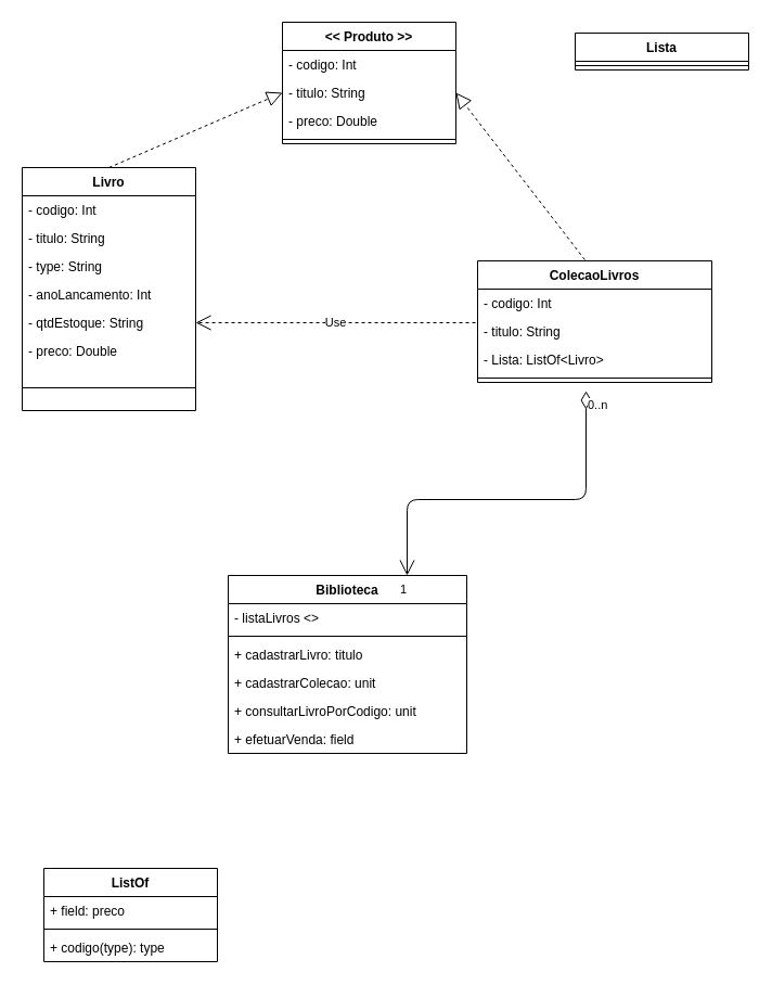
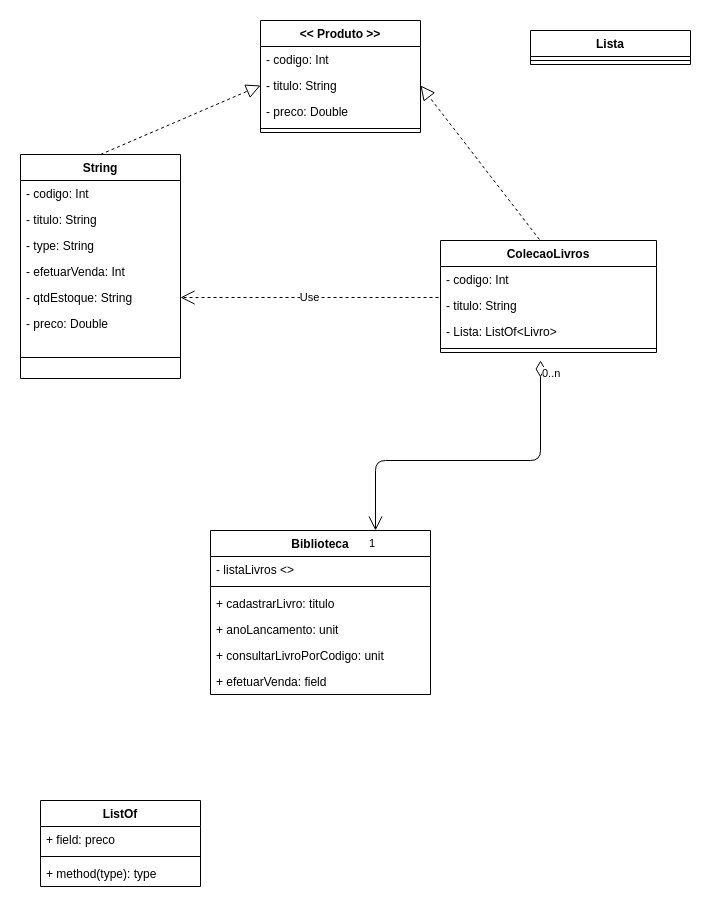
  <mxCell id="0" />
  <mxCell id="1" parent="0" />
  <mxCell id="2" value="Use" style="endArrow=open;endSize=12;dashed=1;html=1;exitX=-0.009;exitY=0.192;exitDx=0;exitDy=0;exitPerimeter=0;entryX=1;entryY=0.5;entryDx=0;entryDy=0;" edge="1" parent="1" source="36" target="17"><mxGeometry width="160" relative="1" as="geometry"><mxPoint x="510" y="403" as="sourcePoint" /><mxPoint x="350" y="426.99" as="targetPoint" /></mxGeometry></mxCell>
  <mxCell id="3" value="" style="endArrow=block;dashed=1;endFill=0;endSize=12;html=1;exitX=0.5;exitY=0;exitDx=0;exitDy=0;entryX=0;entryY=0.5;entryDx=0;entryDy=0;" edge="1" parent="1" source="12" target="9"><mxGeometry width="160" relative="1" as="geometry"><mxPoint x="180" y="210" as="sourcePoint" /><mxPoint x="120" y="100" as="targetPoint" /></mxGeometry></mxCell>
  <mxCell id="4" value="" style="endArrow=block;dashed=1;endFill=0;endSize=12;html=1;exitX=0.458;exitY=-0.009;exitDx=0;exitDy=0;exitPerimeter=0;entryX=1;entryY=0.5;entryDx=0;entryDy=0;" edge="1" parent="1" source="34" target="9"><mxGeometry width="160" relative="1" as="geometry"><mxPoint x="570" y="120" as="sourcePoint" /><mxPoint x="580" y="130" as="targetPoint" /></mxGeometry></mxCell>
  <mxCell id="5" value="Lista" style="swimlane;fontStyle=1;align=center;verticalAlign=top;childLayout=stackLayout;horizontal=1;startSize=26;horizontalStack=0;resizeParent=1;resizeParentMax=0;resizeLast=0;collapsible=1;marginBottom=0;" vertex="1" parent="1"><mxGeometry x="530" y="30" width="160" height="34" as="geometry" /></mxCell>
  <mxCell id="6" value="" style="line;strokeWidth=1;fillColor=none;align=left;verticalAlign=middle;spacingTop=-1;spacingLeft=3;spacingRight=3;rotatable=0;labelPosition=right;points=[];portConstraint=eastwest;" vertex="1" parent="5"><mxGeometry y="26" width="160" height="8" as="geometry" /></mxCell>
  <mxCell id="7" value="&lt;&lt; Produto &gt;&gt;" style="swimlane;fontStyle=1;align=center;verticalAlign=top;childLayout=stackLayout;horizontal=1;startSize=26;horizontalStack=0;resizeParent=1;resizeParentMax=0;resizeLast=0;collapsible=1;marginBottom=0;" vertex="1" parent="1"><mxGeometry x="260" y="20" width="160" height="112" as="geometry" /></mxCell>
  <mxCell id="8" value="- codigo: Int" style="text;strokeColor=none;fillColor=none;align=left;verticalAlign=top;spacingLeft=4;spacingRight=4;overflow=hidden;rotatable=0;points=[[0,0.5],[1,0.5]];portConstraint=eastwest;" vertex="1" parent="7"><mxGeometry y="26" width="160" height="26" as="geometry" /></mxCell>
  <mxCell id="9" value="- titulo: String" style="text;strokeColor=none;fillColor=none;align=left;verticalAlign=top;spacingLeft=4;spacingRight=4;overflow=hidden;rotatable=0;points=[[0,0.5],[1,0.5]];portConstraint=eastwest;" vertex="1" parent="7"><mxGeometry y="52" width="160" height="26" as="geometry" /></mxCell>
  <mxCell id="10" value="- preco: Double" style="text;strokeColor=none;fillColor=none;align=left;verticalAlign=top;spacingLeft=4;spacingRight=4;overflow=hidden;rotatable=0;points=[[0,0.5],[1,0.5]];portConstraint=eastwest;" vertex="1" parent="7"><mxGeometry y="78" width="160" height="26" as="geometry" /></mxCell>
  <mxCell id="11" value="" style="line;strokeWidth=1;fillColor=none;align=left;verticalAlign=middle;spacingTop=-1;spacingLeft=3;spacingRight=3;rotatable=0;labelPosition=right;points=[];portConstraint=eastwest;" vertex="1" parent="7"><mxGeometry y="104" width="160" height="8" as="geometry" /></mxCell>
- <mxCell id="12" value="Livro" style="swimlane;fontStyle=1;align=center;verticalAlign=top;childLayout=stackLayout;horizontal=1;startSize=26;horizontalStack=0;resizeParent=1;resizeParentMax=0;resizeLast=0;collapsible=1;marginBottom=0;" vertex="1" parent="1"><mxGeometry x="20" y="154" width="160" height="224" as="geometry" /></mxCell>
+ <mxCell id="12" value="String" style="swimlane;fontStyle=1;align=center;verticalAlign=top;childLayout=stackLayout;horizontal=1;startSize=26;horizontalStack=0;resizeParent=1;resizeParentMax=0;resizeLast=0;collapsible=1;marginBottom=0;" vertex="1" parent="1"><mxGeometry x="20" y="154" width="160" height="224" as="geometry" /></mxCell>
  <mxCell id="13" value="- codigo: Int" style="text;strokeColor=none;fillColor=none;align=left;verticalAlign=top;spacingLeft=4;spacingRight=4;overflow=hidden;rotatable=0;points=[[0,0.5],[1,0.5]];portConstraint=eastwest;" vertex="1" parent="12"><mxGeometry y="26" width="160" height="26" as="geometry" /></mxCell>
  <mxCell id="14" value="- titulo: String" style="text;strokeColor=none;fillColor=none;align=left;verticalAlign=top;spacingLeft=4;spacingRight=4;overflow=hidden;rotatable=0;points=[[0,0.5],[1,0.5]];portConstraint=eastwest;" vertex="1" parent="12"><mxGeometry y="52" width="160" height="26" as="geometry" /></mxCell>
  <mxCell id="15" value="- type: String" style="text;strokeColor=none;fillColor=none;align=left;verticalAlign=top;spacingLeft=4;spacingRight=4;overflow=hidden;rotatable=0;points=[[0,0.5],[1,0.5]];portConstraint=eastwest;" vertex="1" parent="12"><mxGeometry y="78" width="160" height="26" as="geometry" /></mxCell>
- <mxCell id="16" value="- anoLancamento: Int" style="text;strokeColor=none;fillColor=none;align=left;verticalAlign=top;spacingLeft=4;spacingRight=4;overflow=hidden;rotatable=0;points=[[0,0.5],[1,0.5]];portConstraint=eastwest;" vertex="1" parent="12"><mxGeometry y="104" width="160" height="26" as="geometry" /></mxCell>
+ <mxCell id="16" value="- efetuarVenda: Int" style="text;strokeColor=none;fillColor=none;align=left;verticalAlign=top;spacingLeft=4;spacingRight=4;overflow=hidden;rotatable=0;points=[[0,0.5],[1,0.5]];portConstraint=eastwest;" vertex="1" parent="12"><mxGeometry y="104" width="160" height="26" as="geometry" /></mxCell>
  <mxCell id="17" value="- qtdEstoque: String" style="text;strokeColor=none;fillColor=none;align=left;verticalAlign=top;spacingLeft=4;spacingRight=4;overflow=hidden;rotatable=0;points=[[0,0.5],[1,0.5]];portConstraint=eastwest;" vertex="1" parent="12"><mxGeometry y="130" width="160" height="26" as="geometry" /></mxCell>
  <mxCell id="18" value="- preco: Double" style="text;strokeColor=none;fillColor=none;align=left;verticalAlign=top;spacingLeft=4;spacingRight=4;overflow=hidden;rotatable=0;points=[[0,0.5],[1,0.5]];portConstraint=eastwest;" vertex="1" parent="12"><mxGeometry y="156" width="160" height="26" as="geometry" /></mxCell>
  <mxCell id="19" value="" style="line;strokeWidth=1;fillColor=none;align=left;verticalAlign=middle;spacingTop=-1;spacingLeft=3;spacingRight=3;rotatable=0;labelPosition=right;points=[];portConstraint=eastwest;" vertex="1" parent="12"><mxGeometry y="182" width="160" height="42" as="geometry" /></mxCell>
  <mxCell id="20" value="ListOf" style="swimlane;fontStyle=1;align=center;verticalAlign=top;childLayout=stackLayout;horizontal=1;startSize=26;horizontalStack=0;resizeParent=1;resizeParentMax=0;resizeLast=0;collapsible=1;marginBottom=0;" vertex="1" parent="1"><mxGeometry x="40" y="800" width="160" height="86" as="geometry" /></mxCell>
  <mxCell id="21" value="+ field: preco" style="text;strokeColor=none;fillColor=none;align=left;verticalAlign=top;spacingLeft=4;spacingRight=4;overflow=hidden;rotatable=0;points=[[0,0.5],[1,0.5]];portConstraint=eastwest;" vertex="1" parent="20"><mxGeometry y="26" width="160" height="26" as="geometry" /></mxCell>
  <mxCell id="22" value="" style="line;strokeWidth=1;fillColor=none;align=left;verticalAlign=middle;spacingTop=-1;spacingLeft=3;spacingRight=3;rotatable=0;labelPosition=right;points=[];portConstraint=eastwest;" vertex="1" parent="20"><mxGeometry y="52" width="160" height="8" as="geometry" /></mxCell>
- <mxCell id="23" value="+ codigo(type): type" style="text;strokeColor=none;fillColor=none;align=left;verticalAlign=top;spacingLeft=4;spacingRight=4;overflow=hidden;rotatable=0;points=[[0,0.5],[1,0.5]];portConstraint=eastwest;" vertex="1" parent="20"><mxGeometry y="60" width="160" height="26" as="geometry" /></mxCell>
+ <mxCell id="23" value="+ method(type): type" style="text;strokeColor=none;fillColor=none;align=left;verticalAlign=top;spacingLeft=4;spacingRight=4;overflow=hidden;rotatable=0;points=[[0,0.5],[1,0.5]];portConstraint=eastwest;" vertex="1" parent="20"><mxGeometry y="60" width="160" height="26" as="geometry" /></mxCell>
  <mxCell id="24" value="Biblioteca" style="swimlane;fontStyle=1;align=center;verticalAlign=top;childLayout=stackLayout;horizontal=1;startSize=26;horizontalStack=0;resizeParent=1;resizeParentMax=0;resizeLast=0;collapsible=1;marginBottom=0;" vertex="1" parent="1"><mxGeometry x="210" y="530" width="220" height="164" as="geometry" /></mxCell>
  <mxCell id="25" value="- listaLivros &lt;&gt;" style="text;strokeColor=none;fillColor=none;align=left;verticalAlign=top;spacingLeft=4;spacingRight=4;overflow=hidden;rotatable=0;points=[[0,0.5],[1,0.5]];portConstraint=eastwest;" vertex="1" parent="24"><mxGeometry y="26" width="220" height="26" as="geometry" /></mxCell>
  <mxCell id="26" value="" style="line;strokeWidth=1;fillColor=none;align=left;verticalAlign=middle;spacingTop=-1;spacingLeft=3;spacingRight=3;rotatable=0;labelPosition=right;points=[];portConstraint=eastwest;" vertex="1" parent="24"><mxGeometry y="52" width="220" height="8" as="geometry" /></mxCell>
  <mxCell id="27" value="+ cadastrarLivro: titulo" style="text;strokeColor=none;fillColor=none;align=left;verticalAlign=top;spacingLeft=4;spacingRight=4;overflow=hidden;rotatable=0;points=[[0,0.5],[1,0.5]];portConstraint=eastwest;" vertex="1" parent="24"><mxGeometry y="60" width="220" height="26" as="geometry" /></mxCell>
- <mxCell id="28" value="+ cadastrarColecao: unit" style="text;strokeColor=none;fillColor=none;align=left;verticalAlign=top;spacingLeft=4;spacingRight=4;overflow=hidden;rotatable=0;points=[[0,0.5],[1,0.5]];portConstraint=eastwest;" vertex="1" parent="24"><mxGeometry y="86" width="220" height="26" as="geometry" /></mxCell>
+ <mxCell id="28" value="+ anoLancamento: unit" style="text;strokeColor=none;fillColor=none;align=left;verticalAlign=top;spacingLeft=4;spacingRight=4;overflow=hidden;rotatable=0;points=[[0,0.5],[1,0.5]];portConstraint=eastwest;" vertex="1" parent="24"><mxGeometry y="86" width="220" height="26" as="geometry" /></mxCell>
  <mxCell id="29" value="+ consultarLivroPorCodigo: unit" style="text;strokeColor=none;fillColor=none;align=left;verticalAlign=top;spacingLeft=4;spacingRight=4;overflow=hidden;rotatable=0;points=[[0,0.5],[1,0.5]];portConstraint=eastwest;" vertex="1" parent="24"><mxGeometry y="112" width="220" height="26" as="geometry" /></mxCell>
  <mxCell id="30" value="+ efetuarVenda: field" style="text;strokeColor=none;fillColor=none;align=left;verticalAlign=top;spacingLeft=4;spacingRight=4;overflow=hidden;rotatable=0;points=[[0,0.5],[1,0.5]];portConstraint=eastwest;" vertex="1" parent="24"><mxGeometry y="138" width="220" height="26" as="geometry" /></mxCell>
  <mxCell id="31" value="" style="endArrow=open;html=1;endSize=12;startArrow=diamondThin;startSize=14;startFill=0;edgeStyle=orthogonalEdgeStyle;entryX=0.75;entryY=0;entryDx=0;entryDy=0;" edge="1" parent="1" target="24"><mxGeometry relative="1" as="geometry"><mxPoint x="540" y="360" as="sourcePoint" /><mxPoint x="596.96" y="600.032" as="targetPoint" /><Array as="points"><mxPoint x="540" y="460" /><mxPoint x="375" y="460" /></Array></mxGeometry></mxCell>
  <mxCell id="32" value="0..n" style="edgeLabel;resizable=0;html=1;align=left;verticalAlign=top;" connectable="0" vertex="1" parent="31"><mxGeometry x="-1" relative="1" as="geometry" /></mxCell>
  <mxCell id="33" value="1" style="edgeLabel;resizable=0;html=1;align=right;verticalAlign=top;" connectable="0" vertex="1" parent="31"><mxGeometry x="1" relative="1" as="geometry" /></mxCell>
  <mxCell id="34" value="ColecaoLivros" style="swimlane;fontStyle=1;align=center;verticalAlign=top;childLayout=stackLayout;horizontal=1;startSize=26;horizontalStack=0;resizeParent=1;resizeParentMax=0;resizeLast=0;collapsible=1;marginBottom=0;" vertex="1" parent="1"><mxGeometry x="440" y="240" width="216" height="112" as="geometry" /></mxCell>
  <mxCell id="35" value="- codigo: Int" style="text;strokeColor=none;fillColor=none;align=left;verticalAlign=top;spacingLeft=4;spacingRight=4;overflow=hidden;rotatable=0;points=[[0,0.5],[1,0.5]];portConstraint=eastwest;" vertex="1" parent="34"><mxGeometry y="26" width="216" height="26" as="geometry" /></mxCell>
  <mxCell id="36" value="- titulo: String" style="text;strokeColor=none;fillColor=none;align=left;verticalAlign=top;spacingLeft=4;spacingRight=4;overflow=hidden;rotatable=0;points=[[0,0.5],[1,0.5]];portConstraint=eastwest;" vertex="1" parent="34"><mxGeometry y="52" width="216" height="26" as="geometry" /></mxCell>
  <mxCell id="37" value="- Lista: ListOf&lt;Livro&gt;" style="text;strokeColor=none;fillColor=none;align=left;verticalAlign=top;spacingLeft=4;spacingRight=4;overflow=hidden;rotatable=0;points=[[0,0.5],[1,0.5]];portConstraint=eastwest;" vertex="1" parent="34"><mxGeometry y="78" width="216" height="26" as="geometry" /></mxCell>
  <mxCell id="38" value="" style="line;strokeWidth=1;fillColor=none;align=left;verticalAlign=middle;spacingTop=-1;spacingLeft=3;spacingRight=3;rotatable=0;labelPosition=right;points=[];portConstraint=eastwest;" vertex="1" parent="34"><mxGeometry y="104" width="216" height="8" as="geometry" /></mxCell>
